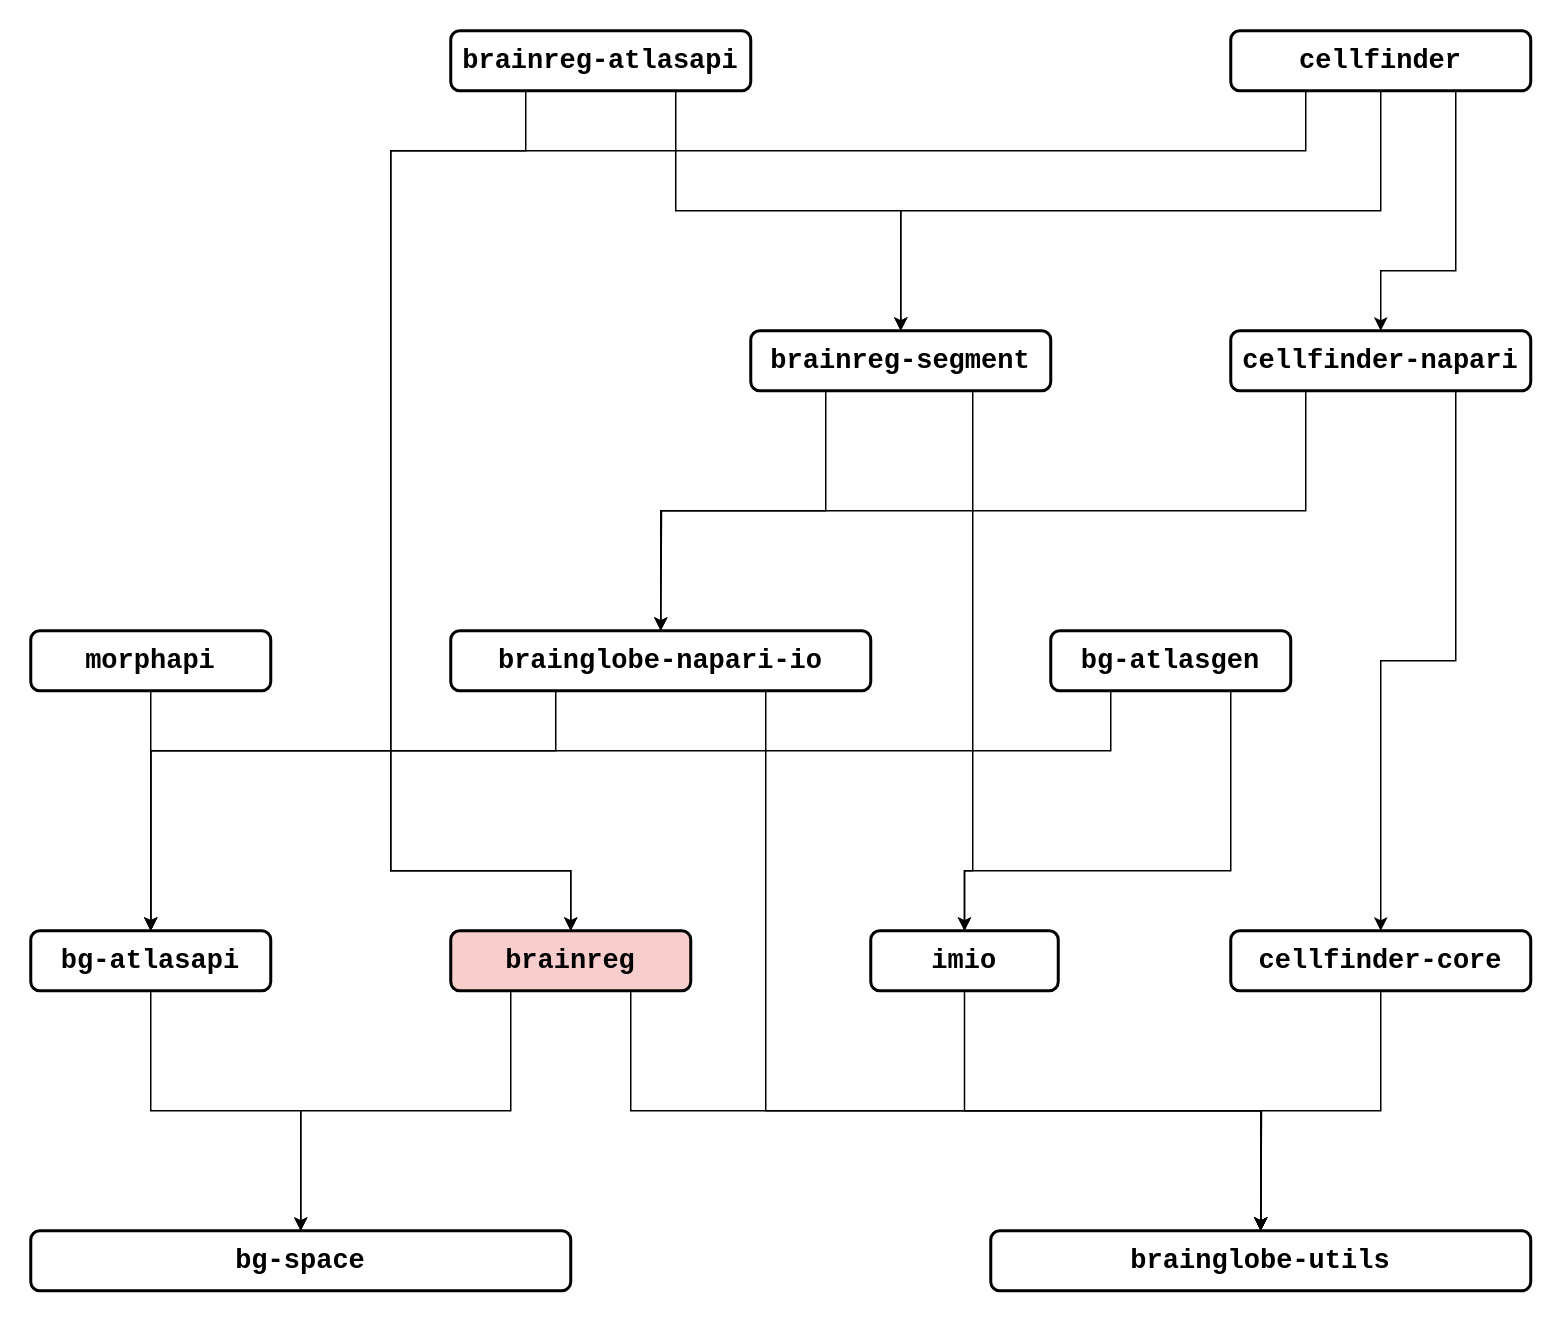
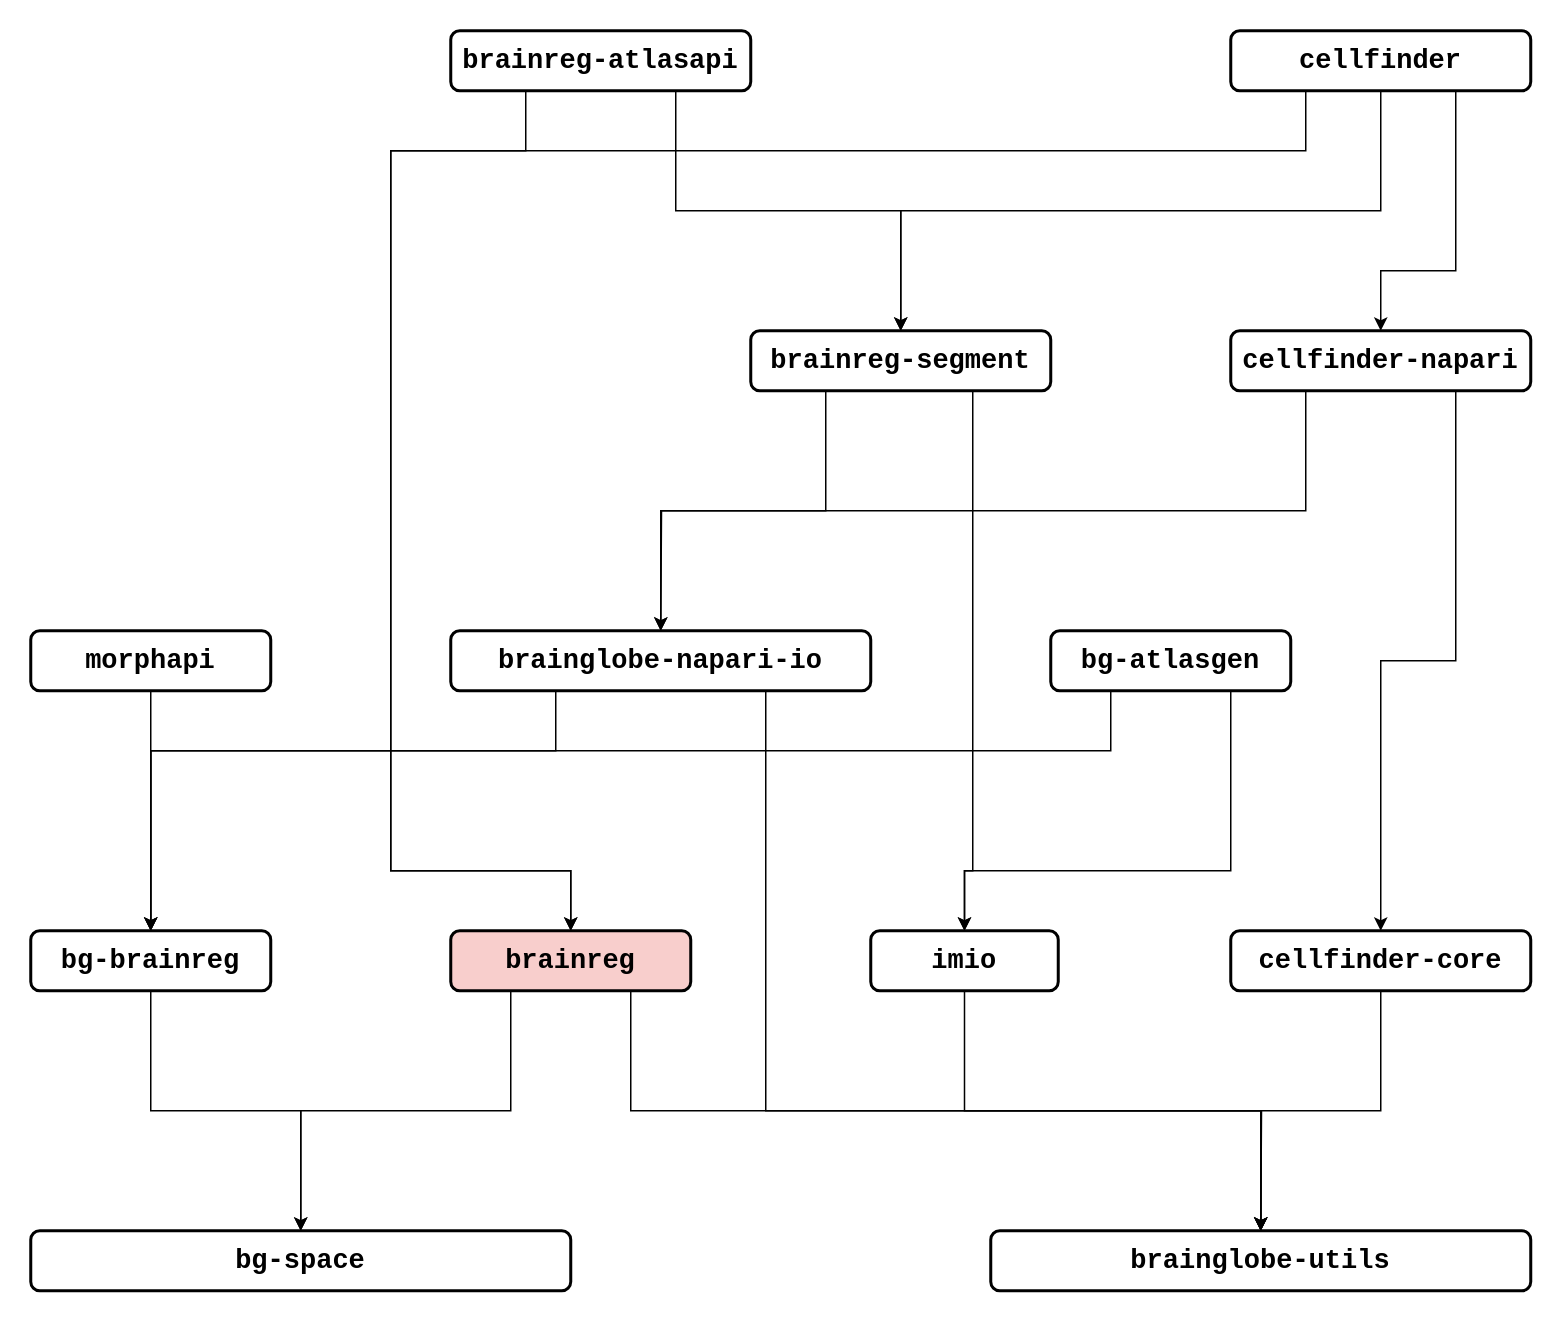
  <mxCell id="0" />
  <mxCell id="1" parent="0" />
  <mxCell id="2" value="&lt;font style=&quot;font-size: 18px;&quot;&gt;&lt;span style=&quot;font-size: 18px;&quot;&gt;bg-space&lt;/span&gt;&lt;/font&gt;" style="rounded=1;whiteSpace=wrap;html=1;fontFamily=Courier New;fontStyle=1;fontSize=18;fillStyle=solid;strokeColor=#000000;fillColor=#FFFFFF;strokeWidth=2;align=center;fontColor=#000000;" parent="1" vertex="1"><mxGeometry x="20" y="820" width="360" height="40" as="geometry" /></mxCell>
  <mxCell id="3" value="&lt;font style=&quot;font-size: 18px;&quot;&gt;&lt;span style=&quot;font-size: 18px;&quot;&gt;brainglobe-utils&lt;/span&gt;&lt;/font&gt;" style="rounded=1;whiteSpace=wrap;html=1;fontFamily=Courier New;fontStyle=1;fontSize=18;fillStyle=solid;strokeColor=#000000;fillColor=#FFFFFF;strokeWidth=2;align=center;fontColor=#000000;" parent="1" vertex="1"><mxGeometry x="660" y="820" width="360" height="40" as="geometry" /></mxCell>
  <mxCell id="4" style="edgeStyle=orthogonalEdgeStyle;rounded=0;orthogonalLoop=1;jettySize=auto;html=1;entryX=0.5;entryY=0;entryDx=0;entryDy=0;fontFamily=Courier New;fontStyle=1;fontSize=18;" parent="1" source="5" target="2" edge="1"><mxGeometry relative="1" as="geometry" /></mxCell>
- <mxCell id="5" value="&lt;font style=&quot;font-size: 18px;&quot;&gt;&lt;span style=&quot;font-size: 18px;&quot;&gt;bg-atlasapi&lt;/span&gt;&lt;/font&gt;" style="rounded=1;whiteSpace=wrap;html=1;fontFamily=Courier New;fontStyle=1;fontSize=18;fillStyle=solid;strokeColor=#000000;fillColor=#FFFFFF;strokeWidth=2;align=center;fontColor=#000000;" parent="1" vertex="1"><mxGeometry x="20" y="620" width="160" height="40" as="geometry" /></mxCell>
+ <mxCell id="5" value="&lt;font style=&quot;font-size: 18px;&quot;&gt;&lt;span style=&quot;font-size: 18px;&quot;&gt;bg-brainreg&lt;/span&gt;&lt;/font&gt;" style="rounded=1;whiteSpace=wrap;html=1;fontFamily=Courier New;fontStyle=1;fontSize=18;fillStyle=solid;strokeColor=#000000;fillColor=#FFFFFF;strokeWidth=2;align=center;fontColor=#000000;" parent="1" vertex="1"><mxGeometry x="20" y="620" width="160" height="40" as="geometry" /></mxCell>
  <mxCell id="6" style="edgeStyle=orthogonalEdgeStyle;rounded=0;orthogonalLoop=1;jettySize=auto;html=1;entryX=0.5;entryY=0;entryDx=0;entryDy=0;fontFamily=Courier New;fontStyle=1;fontSize=18;" parent="1" source="7" target="3" edge="1"><mxGeometry relative="1" as="geometry" /></mxCell>
  <mxCell id="7" value="&lt;font style=&quot;font-size: 18px;&quot;&gt;&lt;span style=&quot;font-size: 18px;&quot;&gt;imio&lt;/span&gt;&lt;/font&gt;" style="rounded=1;whiteSpace=wrap;html=1;fontFamily=Courier New;fontStyle=1;fontSize=18;fillStyle=solid;strokeColor=#000000;fillColor=#FFFFFF;strokeWidth=2;align=center;fontColor=#000000;" parent="1" vertex="1"><mxGeometry x="580" y="620" width="125" height="40" as="geometry" /></mxCell>
  <mxCell id="8" style="edgeStyle=orthogonalEdgeStyle;rounded=0;orthogonalLoop=1;jettySize=auto;html=1;fontFamily=Courier New;fontStyle=1;fontSize=18;" parent="1" source="9" edge="1"><mxGeometry relative="1" as="geometry"><mxPoint x="840" y="820" as="targetPoint" /></mxGeometry></mxCell>
  <mxCell id="9" value="&lt;font style=&quot;font-size: 18px;&quot;&gt;&lt;span style=&quot;font-size: 18px;&quot;&gt;cellfinder-core&lt;/span&gt;&lt;/font&gt;" style="rounded=1;whiteSpace=wrap;html=1;fontFamily=Courier New;fontStyle=1;fontSize=18;fillStyle=solid;strokeColor=#000000;fillColor=#FFFFFF;strokeWidth=2;align=center;fontColor=#000000;" parent="1" vertex="1"><mxGeometry x="820" y="620" width="200" height="40" as="geometry" /></mxCell>
  <mxCell id="10" style="edgeStyle=orthogonalEdgeStyle;rounded=0;orthogonalLoop=1;jettySize=auto;html=1;entryX=0.5;entryY=0;entryDx=0;entryDy=0;exitX=0.25;exitY=1;exitDx=0;exitDy=0;fontFamily=Courier New;fontStyle=1;fontSize=18;" parent="1" source="12" target="2" edge="1"><mxGeometry relative="1" as="geometry" /></mxCell>
  <mxCell id="11" style="edgeStyle=orthogonalEdgeStyle;rounded=0;orthogonalLoop=1;jettySize=auto;html=1;exitX=0.75;exitY=1;exitDx=0;exitDy=0;entryX=0.5;entryY=0;entryDx=0;entryDy=0;fontFamily=Courier New;fontStyle=1;fontSize=18;" parent="1" source="12" target="3" edge="1"><mxGeometry relative="1" as="geometry" /></mxCell>
  <mxCell id="12" value="&lt;font style=&quot;font-size: 18px;&quot;&gt;&lt;span style=&quot;font-size: 18px;&quot;&gt;brainreg&lt;/span&gt;&lt;/font&gt;" style="rounded=1;whiteSpace=wrap;html=1;fontFamily=Courier New;fontStyle=1;fontSize=18;fillStyle=solid;strokeColor=#000000;fillColor=#f8cecc;strokeWidth=2;align=center;fontColor=#000000;" parent="1" vertex="1"><mxGeometry x="300" y="620" width="160" height="40" as="geometry" /></mxCell>
  <mxCell id="13" style="edgeStyle=orthogonalEdgeStyle;rounded=0;orthogonalLoop=1;jettySize=auto;html=1;fontFamily=Courier New;fontStyle=1;fontSize=18;" parent="1" source="14" target="5" edge="1"><mxGeometry relative="1" as="geometry" /></mxCell>
  <mxCell id="14" value="&lt;font style=&quot;font-size: 18px;&quot;&gt;&lt;span style=&quot;font-size: 18px;&quot;&gt;morphapi&lt;/span&gt;&lt;/font&gt;" style="rounded=1;whiteSpace=wrap;html=1;fontSize=18;fontStyle=1;fontFamily=Courier New;fillStyle=solid;strokeColor=#000000;fillColor=#FFFFFF;strokeWidth=2;align=center;fontColor=#000000;" parent="1" vertex="1"><mxGeometry x="20" y="420" width="160" height="40" as="geometry" /></mxCell>
  <mxCell id="15" style="edgeStyle=orthogonalEdgeStyle;rounded=0;orthogonalLoop=1;jettySize=auto;html=1;exitX=0.25;exitY=1;exitDx=0;exitDy=0;entryX=0.5;entryY=0;entryDx=0;entryDy=0;fontFamily=Courier New;fontStyle=1;fontSize=18;" parent="1" source="17" target="5" edge="1"><mxGeometry relative="1" as="geometry"><Array as="points"><mxPoint x="740" y="500" /><mxPoint x="100" y="500" /></Array></mxGeometry></mxCell>
  <mxCell id="16" style="edgeStyle=orthogonalEdgeStyle;rounded=0;orthogonalLoop=1;jettySize=auto;html=1;exitX=0.75;exitY=1;exitDx=0;exitDy=0;entryX=0.5;entryY=0;entryDx=0;entryDy=0;fontFamily=Courier New;fontStyle=1;fontSize=18;" parent="1" source="17" target="7" edge="1"><mxGeometry relative="1" as="geometry"><Array as="points"><mxPoint x="820" y="580" /><mxPoint x="643" y="580" /></Array></mxGeometry></mxCell>
  <mxCell id="17" value="&lt;font style=&quot;font-size: 18px;&quot;&gt;bg-atlasgen&lt;/font&gt;" style="rounded=1;whiteSpace=wrap;html=1;fontSize=18;fontStyle=1;fontFamily=Courier New;fillStyle=solid;strokeColor=#000000;fillColor=#FFFFFF;strokeWidth=2;align=center;fontColor=#000000;" parent="1" vertex="1"><mxGeometry x="700" y="420" width="160" height="40" as="geometry" /></mxCell>
  <mxCell id="18" style="edgeStyle=orthogonalEdgeStyle;rounded=0;orthogonalLoop=1;jettySize=auto;html=1;exitX=0.75;exitY=1;exitDx=0;exitDy=0;fontFamily=Courier New;fontStyle=1;fontSize=18;" parent="1" source="20" edge="1"><mxGeometry relative="1" as="geometry"><mxPoint x="840" y="820" as="targetPoint" /><Array as="points"><mxPoint x="810" y="740" /><mxPoint x="841" y="740" /></Array></mxGeometry></mxCell>
  <mxCell id="19" style="edgeStyle=orthogonalEdgeStyle;rounded=0;orthogonalLoop=1;jettySize=auto;html=1;exitX=0.25;exitY=1;exitDx=0;exitDy=0;entryX=0.5;entryY=0;entryDx=0;entryDy=0;fontFamily=Courier New;fontStyle=1;fontSize=18;" parent="1" source="20" target="5" edge="1"><mxGeometry relative="1" as="geometry"><Array as="points"><mxPoint x="370" y="500" /><mxPoint x="100" y="500" /></Array></mxGeometry></mxCell>
  <mxCell id="20" value="&lt;font style=&quot;font-size: 18px;&quot;&gt;brainglobe-napari-io&lt;/font&gt;" style="rounded=1;whiteSpace=wrap;html=1;fontSize=18;fontStyle=1;fontFamily=Courier New;fillStyle=solid;strokeColor=#000000;fillColor=#FFFFFF;strokeWidth=2;align=center;fontColor=#000000;" parent="1" vertex="1"><mxGeometry x="300" y="420" width="280" height="40" as="geometry" /></mxCell>
  <mxCell id="21" style="edgeStyle=orthogonalEdgeStyle;rounded=0;orthogonalLoop=1;jettySize=auto;html=1;exitX=0.25;exitY=1;exitDx=0;exitDy=0;" parent="1" source="23" edge="1"><mxGeometry relative="1" as="geometry"><mxPoint x="440" y="420" as="targetPoint" /></mxGeometry></mxCell>
  <mxCell id="22" style="edgeStyle=orthogonalEdgeStyle;rounded=0;orthogonalLoop=1;jettySize=auto;html=1;exitX=0.75;exitY=1;exitDx=0;exitDy=0;entryX=0.5;entryY=0;entryDx=0;entryDy=0;" parent="1" source="23" target="7" edge="1"><mxGeometry relative="1" as="geometry"><Array as="points"><mxPoint x="648" y="580" /><mxPoint x="643" y="580" /></Array></mxGeometry></mxCell>
  <mxCell id="23" value="&lt;font style=&quot;font-size: 18px;&quot;&gt;brainreg-segment&lt;/font&gt;" style="rounded=1;whiteSpace=wrap;html=1;fontSize=18;fontStyle=1;fillStyle=solid;strokeColor=#000000;fillColor=#FFFFFF;strokeWidth=2;fontFamily=Courier New;align=center;fontColor=#000000;" parent="1" vertex="1"><mxGeometry x="500" y="220" width="200" height="40" as="geometry" /></mxCell>
  <mxCell id="24" style="edgeStyle=orthogonalEdgeStyle;rounded=0;orthogonalLoop=1;jettySize=auto;html=1;exitX=0.75;exitY=1;exitDx=0;exitDy=0;" parent="1" source="26" target="9" edge="1"><mxGeometry relative="1" as="geometry" /></mxCell>
  <mxCell id="25" style="edgeStyle=orthogonalEdgeStyle;rounded=0;orthogonalLoop=1;jettySize=auto;html=1;exitX=0.25;exitY=1;exitDx=0;exitDy=0;entryX=0.5;entryY=0;entryDx=0;entryDy=0;" parent="1" source="26" target="20" edge="1"><mxGeometry relative="1" as="geometry" /></mxCell>
  <mxCell id="26" value="&lt;font style=&quot;font-size: 18px;&quot;&gt;cellfinder-napari&lt;/font&gt;" style="rounded=1;whiteSpace=wrap;html=1;fontSize=18;fontStyle=1;fillStyle=solid;strokeColor=#000000;fillColor=#FFFFFF;strokeWidth=2;fontFamily=Courier New;align=center;fontColor=#000000;" parent="1" vertex="1"><mxGeometry x="820" y="220" width="200" height="40" as="geometry" /></mxCell>
  <mxCell id="27" style="edgeStyle=orthogonalEdgeStyle;rounded=0;orthogonalLoop=1;jettySize=auto;html=1;exitX=0.75;exitY=1;exitDx=0;exitDy=0;entryX=0.5;entryY=0;entryDx=0;entryDy=0;" parent="1" source="30" target="26" edge="1"><mxGeometry relative="1" as="geometry"><Array as="points"><mxPoint x="970" y="180" /><mxPoint x="920" y="180" /></Array></mxGeometry></mxCell>
  <mxCell id="28" style="edgeStyle=orthogonalEdgeStyle;rounded=0;orthogonalLoop=1;jettySize=auto;html=1;exitX=0.25;exitY=1;exitDx=0;exitDy=0;entryX=0.5;entryY=0;entryDx=0;entryDy=0;" parent="1" source="30" target="12" edge="1"><mxGeometry relative="1" as="geometry"><Array as="points"><mxPoint x="870" y="100" /><mxPoint x="260" y="100" /><mxPoint x="260" y="580" /><mxPoint x="380" y="580" /></Array></mxGeometry></mxCell>
  <mxCell id="29" style="edgeStyle=orthogonalEdgeStyle;rounded=0;orthogonalLoop=1;jettySize=auto;html=1;entryX=0.5;entryY=0;entryDx=0;entryDy=0;exitX=0.5;exitY=1;exitDx=0;exitDy=0;" edge="1" parent="1" source="30" target="23"><mxGeometry relative="1" as="geometry"><Array as="points"><mxPoint x="920" y="140" /><mxPoint x="600" y="140" /></Array></mxGeometry></mxCell>
  <mxCell id="30" value="&lt;font style=&quot;font-size: 18px;&quot;&gt;cellfinder&lt;/font&gt;" style="rounded=1;whiteSpace=wrap;html=1;fontSize=18;fontStyle=1;fillStyle=solid;strokeColor=#000000;fillColor=#FFFFFF;strokeWidth=2;fontFamily=Courier New;align=center;fontColor=#000000;" parent="1" vertex="1"><mxGeometry x="820" y="20" width="200" height="40" as="geometry" /></mxCell>
  <mxCell id="31" style="edgeStyle=orthogonalEdgeStyle;rounded=0;orthogonalLoop=1;jettySize=auto;html=1;exitX=0.25;exitY=1;exitDx=0;exitDy=0;entryX=0.5;entryY=0;entryDx=0;entryDy=0;" parent="1" source="33" target="12" edge="1"><mxGeometry relative="1" as="geometry"><Array as="points"><mxPoint x="350" y="100" /><mxPoint x="260" y="100" /><mxPoint x="260" y="580" /><mxPoint x="380" y="580" /></Array></mxGeometry></mxCell>
  <mxCell id="32" style="edgeStyle=orthogonalEdgeStyle;rounded=0;orthogonalLoop=1;jettySize=auto;html=1;exitX=0.75;exitY=1;exitDx=0;exitDy=0;entryX=0.5;entryY=0;entryDx=0;entryDy=0;" parent="1" source="33" target="23" edge="1"><mxGeometry relative="1" as="geometry"><Array as="points"><mxPoint x="450" y="140" /><mxPoint x="600" y="140" /></Array></mxGeometry></mxCell>
  <mxCell id="33" value="&lt;font style=&quot;font-size: 18px;&quot;&gt;brainreg-atlasapi&lt;/font&gt;" style="rounded=1;whiteSpace=wrap;html=1;fontSize=18;fontStyle=1;fillStyle=solid;strokeColor=#000000;fillColor=#FFFFFF;strokeWidth=2;fontFamily=Courier New;align=center;fontColor=#000000;" parent="1" vertex="1"><mxGeometry x="300" y="20" width="200" height="40" as="geometry" /></mxCell>
